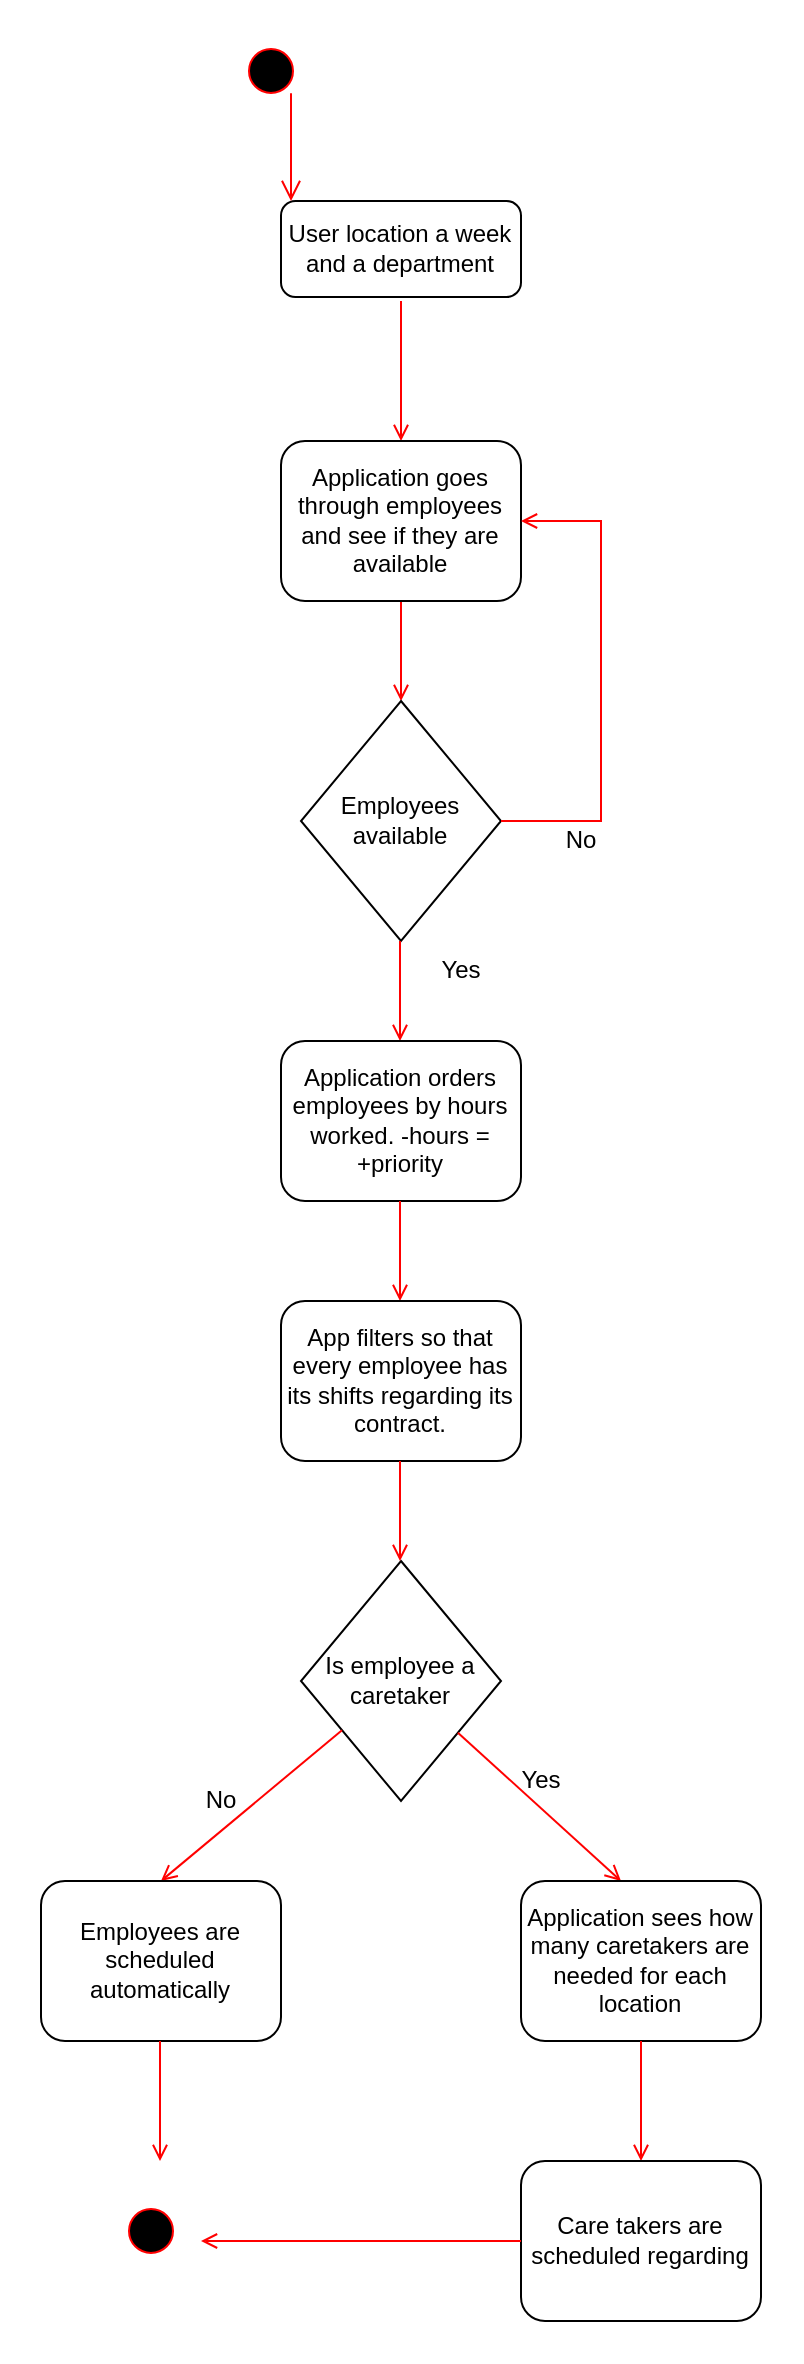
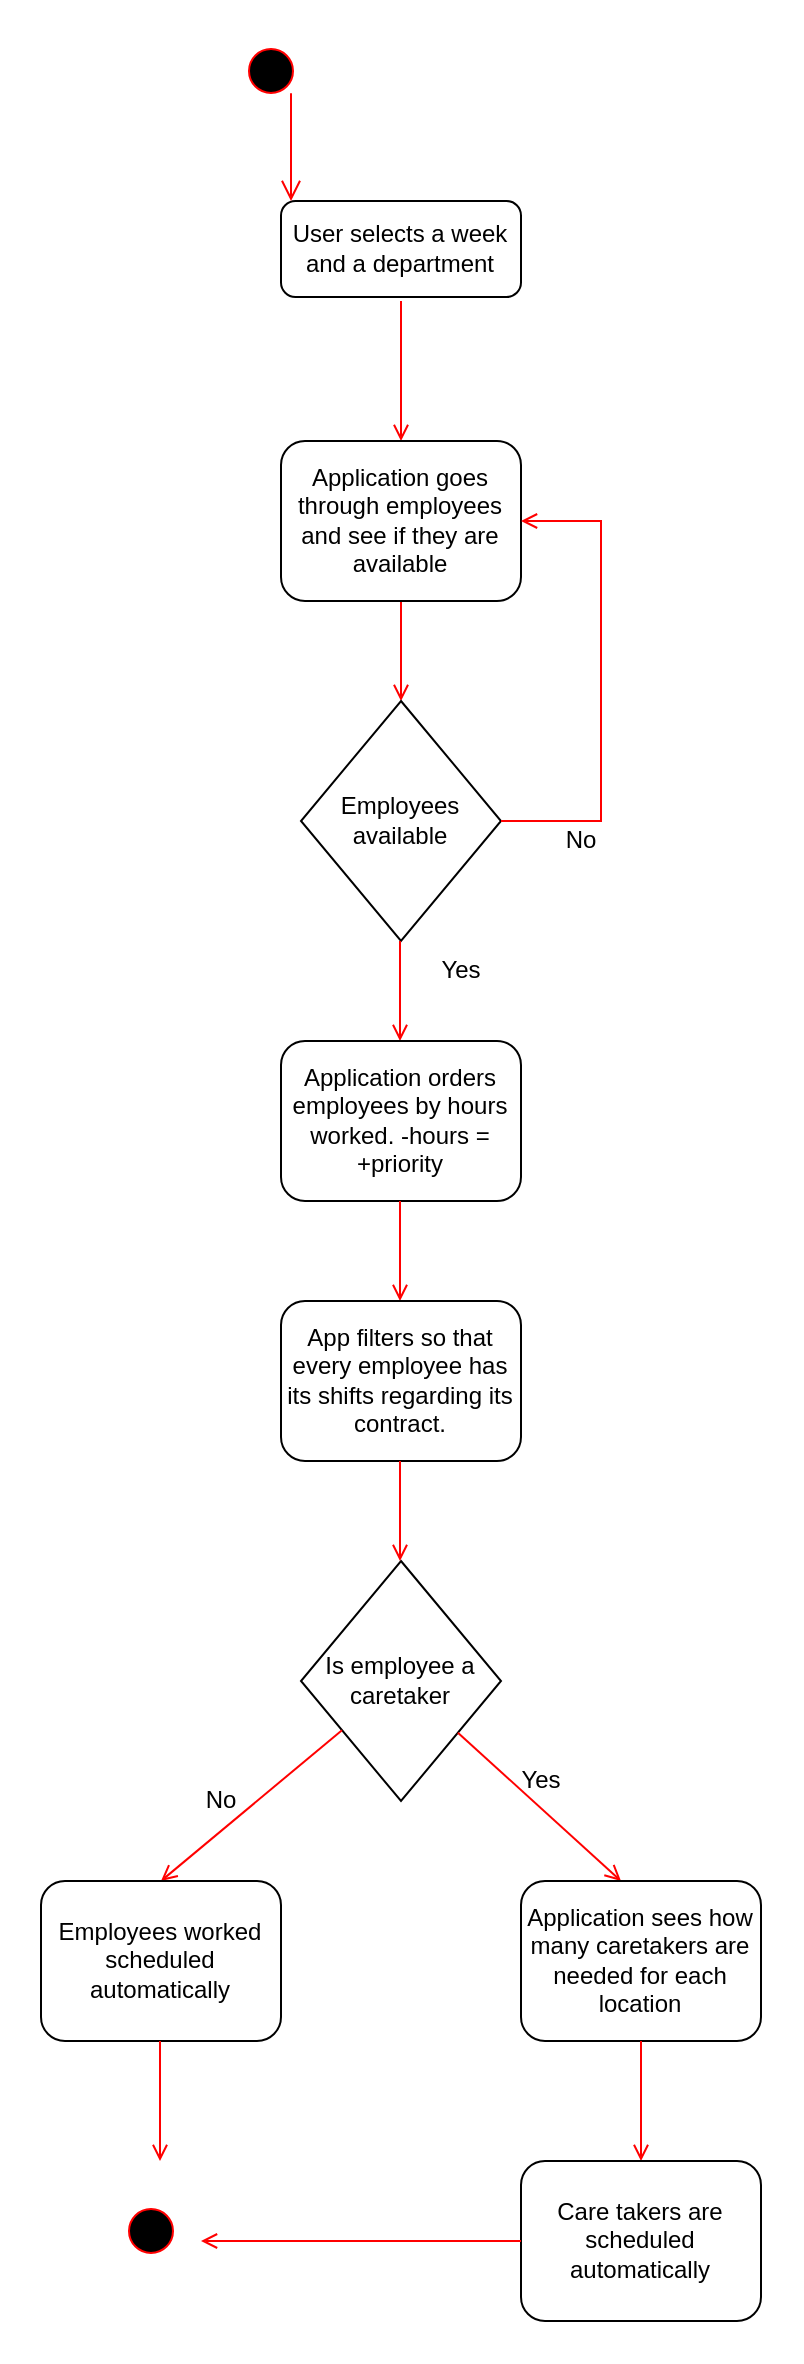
  <mxCell id="0" />
  <mxCell id="1" parent="0" />
- <mxCell id="2" value="User location a week and a department" style="rounded=1;whiteSpace=wrap;html=1;" parent="1" vertex="1"><mxGeometry x="140" y="100" width="120" height="48" as="geometry" /></mxCell>
+ <mxCell id="2" value="User selects a week and a department" style="rounded=1;whiteSpace=wrap;html=1;" parent="1" vertex="1"><mxGeometry x="140" y="100" width="120" height="48" as="geometry" /></mxCell>
  <mxCell id="3" value="" style="ellipse;shape=startState;fillColor=#000000;strokeColor=#ff0000;" parent="1" vertex="1"><mxGeometry x="120" y="20" width="30" height="30" as="geometry" /></mxCell>
  <mxCell id="4" value="" style="edgeStyle=elbowEdgeStyle;elbow=horizontal;verticalAlign=bottom;endArrow=open;endSize=8;strokeColor=#FF0000;endFill=1;rounded=0" parent="1" source="3" edge="1" target="2"><mxGeometry x="264.5" y="168" as="geometry"><mxPoint x="190" y="398" as="targetPoint" /></mxGeometry></mxCell>
  <mxCell id="5" value="" style="endArrow=open;strokeColor=#FF0000;endFill=1;rounded=0;" parent="1" edge="1"><mxGeometry relative="1" as="geometry"><mxPoint x="200" y="150" as="sourcePoint" /><mxPoint x="200" y="220" as="targetPoint" /></mxGeometry></mxCell>
  <mxCell id="6" value="" style="endArrow=open;strokeColor=#FF0000;endFill=1;rounded=0;exitX=0.5;exitY=1;exitDx=0;exitDy=0;" edge="1" parent="1" source="7" target="8"><mxGeometry relative="1" as="geometry"><mxPoint x="390" y="268" as="sourcePoint" /><mxPoint x="420" y="356" as="targetPoint" /></mxGeometry></mxCell>
  <mxCell id="7" value="Application goes through employees and see if they are available" style="rounded=1;whiteSpace=wrap;html=1;" vertex="1" parent="1"><mxGeometry x="140" y="220" width="120" height="80" as="geometry" /></mxCell>
  <mxCell id="8" value="Employees available" style="rhombus;whiteSpace=wrap;html=1;" vertex="1" parent="1"><mxGeometry x="150" y="350" width="100" height="120" as="geometry" /></mxCell>
  <mxCell id="9" value="" style="endArrow=open;strokeColor=#FF0000;endFill=1;rounded=0;exitX=1;exitY=0.5;exitDx=0;exitDy=0;entryX=1;entryY=0.5;entryDx=0;entryDy=0;" edge="1" parent="1" source="8" target="7"><mxGeometry relative="1" as="geometry"><mxPoint x="340" y="410" as="sourcePoint" /><mxPoint x="340" y="460" as="targetPoint" /><Array as="points"><mxPoint x="300" y="410" /><mxPoint x="300" y="260" /></Array></mxGeometry></mxCell>
  <mxCell id="10" value="No" style="text;html=1;align=center;verticalAlign=middle;resizable=0;points=[];autosize=1;strokeColor=none;fillColor=none;" vertex="1" parent="1"><mxGeometry x="270" y="405" width="40" height="30" as="geometry" /></mxCell>
  <mxCell id="11" value="Yes" style="text;html=1;align=center;verticalAlign=middle;resizable=0;points=[];autosize=1;strokeColor=none;fillColor=none;" vertex="1" parent="1"><mxGeometry x="210" y="470" width="40" height="30" as="geometry" /></mxCell>
  <mxCell id="12" value="" style="endArrow=open;strokeColor=#FF0000;endFill=1;rounded=0;exitX=0.5;exitY=1;exitDx=0;exitDy=0;" edge="1" parent="1"><mxGeometry relative="1" as="geometry"><mxPoint x="199.5" y="470" as="sourcePoint" /><mxPoint x="199.5" y="520" as="targetPoint" /></mxGeometry></mxCell>
  <mxCell id="13" value="Application orders employees by hours worked. -hours = +priority" style="rounded=1;whiteSpace=wrap;html=1;" vertex="1" parent="1"><mxGeometry x="140" y="520" width="120" height="80" as="geometry" /></mxCell>
  <mxCell id="14" value="" style="endArrow=open;strokeColor=#FF0000;endFill=1;rounded=0;exitX=0.5;exitY=1;exitDx=0;exitDy=0;" edge="1" parent="1"><mxGeometry relative="1" as="geometry"><mxPoint x="199.5" y="600" as="sourcePoint" /><mxPoint x="199.5" y="650" as="targetPoint" /></mxGeometry></mxCell>
  <mxCell id="15" value="App filters so that every employee has its shifts regarding its contract." style="rounded=1;whiteSpace=wrap;html=1;" vertex="1" parent="1"><mxGeometry x="140" y="650" width="120" height="80" as="geometry" /></mxCell>
  <mxCell id="16" value="Is employee a caretaker" style="rhombus;whiteSpace=wrap;html=1;" vertex="1" parent="1"><mxGeometry x="150" y="780" width="100" height="120" as="geometry" /></mxCell>
  <mxCell id="17" value="" style="endArrow=open;strokeColor=#FF0000;endFill=1;rounded=0;exitX=0.5;exitY=1;exitDx=0;exitDy=0;" edge="1" parent="1"><mxGeometry relative="1" as="geometry"><mxPoint x="199.5" y="730" as="sourcePoint" /><mxPoint x="199.5" y="780" as="targetPoint" /></mxGeometry></mxCell>
  <mxCell id="18" value="" style="endArrow=open;strokeColor=#FF0000;endFill=1;rounded=0;" edge="1" parent="1" source="16"><mxGeometry relative="1" as="geometry"><mxPoint x="150" y="880" as="sourcePoint" /><mxPoint x="80" y="940" as="targetPoint" /></mxGeometry></mxCell>
  <mxCell id="19" value="" style="endArrow=open;strokeColor=#FF0000;endFill=1;rounded=0;" edge="1" parent="1" source="16"><mxGeometry relative="1" as="geometry"><mxPoint x="310" y="920" as="sourcePoint" /><mxPoint x="310" y="940" as="targetPoint" /></mxGeometry></mxCell>
- <mxCell id="20" value="Employees are scheduled automatically" style="rounded=1;whiteSpace=wrap;html=1;" vertex="1" parent="1"><mxGeometry x="20" y="940" width="120" height="80" as="geometry" /></mxCell>
+ <mxCell id="20" value="Employees worked scheduled automatically" style="rounded=1;whiteSpace=wrap;html=1;" vertex="1" parent="1"><mxGeometry x="20" y="940" width="120" height="80" as="geometry" /></mxCell>
  <mxCell id="21" value="Application sees how many caretakers are needed for each location" style="rounded=1;whiteSpace=wrap;html=1;" vertex="1" parent="1"><mxGeometry x="260" y="940" width="120" height="80" as="geometry" /></mxCell>
  <mxCell id="22" value="" style="endArrow=open;strokeColor=#FF0000;endFill=1;rounded=0;" edge="1" parent="1"><mxGeometry relative="1" as="geometry"><mxPoint x="320" y="1020" as="sourcePoint" /><mxPoint x="320" y="1080" as="targetPoint" /></mxGeometry></mxCell>
- <mxCell id="23" value="Care takers are scheduled regarding" style="rounded=1;whiteSpace=wrap;html=1;" vertex="1" parent="1"><mxGeometry x="260" y="1080" width="120" height="80" as="geometry" /></mxCell>
+ <mxCell id="23" value="Care takers are scheduled automatically" style="rounded=1;whiteSpace=wrap;html=1;" vertex="1" parent="1"><mxGeometry x="260" y="1080" width="120" height="80" as="geometry" /></mxCell>
  <mxCell id="24" value="" style="endArrow=open;strokeColor=#FF0000;endFill=1;rounded=0;exitX=0;exitY=0.5;exitDx=0;exitDy=0;" edge="1" parent="1" source="23"><mxGeometry relative="1" as="geometry"><mxPoint x="180" y="1100" as="sourcePoint" /><mxPoint x="100" y="1120" as="targetPoint" /></mxGeometry></mxCell>
  <mxCell id="25" value="" style="endArrow=open;strokeColor=#FF0000;endFill=1;rounded=0;" edge="1" parent="1"><mxGeometry relative="1" as="geometry"><mxPoint x="79.5" y="1020" as="sourcePoint" /><mxPoint x="79.5" y="1080" as="targetPoint" /></mxGeometry></mxCell>
  <mxCell id="26" value="" style="ellipse;shape=startState;fillColor=#000000;strokeColor=#ff0000;" vertex="1" parent="1"><mxGeometry x="60" y="1100" width="30" height="30" as="geometry" /></mxCell>
  <mxCell id="27" value="No" style="text;html=1;align=center;verticalAlign=middle;resizable=0;points=[];autosize=1;strokeColor=none;fillColor=none;" vertex="1" parent="1"><mxGeometry x="90" y="885" width="40" height="30" as="geometry" /></mxCell>
  <mxCell id="28" value="Yes" style="text;html=1;align=center;verticalAlign=middle;resizable=0;points=[];autosize=1;strokeColor=none;fillColor=none;" vertex="1" parent="1"><mxGeometry x="250" y="875" width="40" height="30" as="geometry" /></mxCell>
